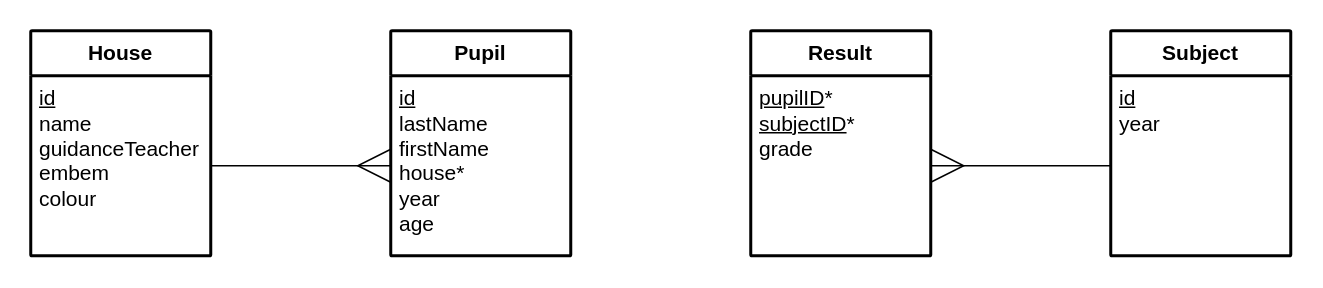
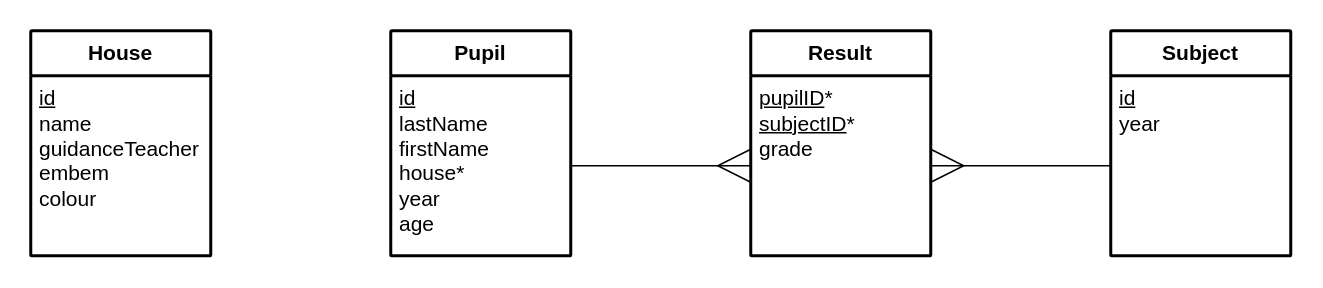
  <mxCell id="0" />
  <mxCell id="1" parent="0" />
  <mxCell id="2" value="&lt;b&gt;House&lt;/b&gt;" style="swimlane;childLayout=stackLayout;horizontal=1;startSize=30;horizontalStack=0;rounded=1;fontSize=14;fontStyle=0;strokeWidth=2;resizeParent=0;resizeLast=1;shadow=0;dashed=0;align=center;arcSize=1;whiteSpace=wrap;html=1;fillColor=none;" parent="1" vertex="1"><mxGeometry x="20" y="20" width="120" height="150" as="geometry"><mxRectangle x="170" y="370" width="80" height="50" as="alternateBounds" /></mxGeometry></mxCell>
  <mxCell id="3" value="&lt;font style=&quot;font-size: 14px;&quot;&gt;&lt;u style=&quot;&quot;&gt;id&lt;/u&gt;&lt;/font&gt;&lt;div&gt;&lt;font style=&quot;font-size: 14px;&quot;&gt;name&lt;br&gt;guidanceTeacher&lt;br&gt;embem&lt;/font&gt;&lt;/div&gt;&lt;div&gt;&lt;font style=&quot;font-size: 14px;&quot;&gt;colour&lt;br&gt;&lt;/font&gt;&lt;/div&gt;" style="align=left;strokeColor=none;fillColor=none;spacingLeft=4;fontSize=12;verticalAlign=top;resizable=0;rotatable=0;part=1;html=1;" parent="2" vertex="1"><mxGeometry y="30" width="120" height="120" as="geometry" /></mxCell>
  <mxCell id="4" style="edgeStyle=orthogonalEdgeStyle;rounded=0;orthogonalLoop=1;jettySize=auto;html=1;exitX=0.5;exitY=1;exitDx=0;exitDy=0;" parent="2" source="3" target="3" edge="1"><mxGeometry relative="1" as="geometry" /></mxCell>
  <mxCell id="5" value="&lt;b&gt;Pupil&lt;/b&gt;" style="swimlane;childLayout=stackLayout;horizontal=1;startSize=30;horizontalStack=0;rounded=1;fontSize=14;fontStyle=0;strokeWidth=2;resizeParent=0;resizeLast=1;shadow=0;dashed=0;align=center;arcSize=1;whiteSpace=wrap;html=1;fillColor=none;" parent="1" vertex="1"><mxGeometry x="260" y="20" width="120" height="150" as="geometry"><mxRectangle x="170" y="370" width="80" height="50" as="alternateBounds" /></mxGeometry></mxCell>
  <mxCell id="6" value="&lt;font style=&quot;font-size: 14px;&quot;&gt;&lt;u style=&quot;&quot;&gt;id&lt;br&gt;&lt;/u&gt;lastName&lt;br&gt;firstName&lt;br&gt;house*&lt;br&gt;year&lt;br&gt;age&lt;/font&gt;" style="align=left;strokeColor=none;fillColor=none;spacingLeft=4;fontSize=12;verticalAlign=top;resizable=0;rotatable=0;part=1;html=1;" parent="5" vertex="1"><mxGeometry y="30" width="120" height="120" as="geometry" /></mxCell>
- <mxCell id="7" style="rounded=0;orthogonalLoop=1;jettySize=auto;html=1;exitX=1;exitY=0.5;exitDx=0;exitDy=0;entryX=0;entryY=0.5;entryDx=0;entryDy=0;endArrow=ERmany;endFill=0;startSize=6;endSize=20;" parent="1" source="3" target="6" edge="1"><mxGeometry relative="1" as="geometry" /></mxCell>
  <mxCell id="8" value="&lt;b&gt;Result&lt;/b&gt;" style="swimlane;childLayout=stackLayout;horizontal=1;startSize=30;horizontalStack=0;rounded=1;fontSize=14;fontStyle=0;strokeWidth=2;resizeParent=0;resizeLast=1;shadow=0;dashed=0;align=center;arcSize=1;whiteSpace=wrap;html=1;fillColor=none;" vertex="1" parent="1"><mxGeometry x="500" y="20" width="120" height="150" as="geometry"><mxRectangle x="170" y="370" width="80" height="50" as="alternateBounds" /></mxGeometry></mxCell>
  <mxCell id="9" value="&lt;span style=&quot;font-size: 14px;&quot;&gt;&lt;u&gt;pupilID&lt;/u&gt;*&lt;/span&gt;&lt;div&gt;&lt;span style=&quot;font-size: 14px;&quot;&gt;&lt;u&gt;subjectID&lt;/u&gt;*&lt;/span&gt;&lt;/div&gt;&lt;div&gt;&lt;span style=&quot;font-size: 14px;&quot;&gt;grade&lt;/span&gt;&lt;/div&gt;" style="align=left;strokeColor=none;fillColor=none;spacingLeft=4;fontSize=12;verticalAlign=top;resizable=0;rotatable=0;part=1;html=1;" vertex="1" parent="8"><mxGeometry y="30" width="120" height="120" as="geometry" /></mxCell>
  <mxCell id="10" value="&lt;b&gt;Subject&lt;/b&gt;" style="swimlane;childLayout=stackLayout;horizontal=1;startSize=30;horizontalStack=0;rounded=1;fontSize=14;fontStyle=0;strokeWidth=2;resizeParent=0;resizeLast=1;shadow=0;dashed=0;align=center;arcSize=1;whiteSpace=wrap;html=1;fillColor=none;" vertex="1" parent="1"><mxGeometry x="740" y="20" width="120" height="150" as="geometry"><mxRectangle x="170" y="370" width="80" height="50" as="alternateBounds" /></mxGeometry></mxCell>
  <mxCell id="11" value="&lt;font style=&quot;font-size: 14px;&quot;&gt;&lt;u style=&quot;&quot;&gt;id&lt;br&gt;&lt;/u&gt;year&lt;/font&gt;" style="align=left;strokeColor=none;fillColor=none;spacingLeft=4;fontSize=12;verticalAlign=top;resizable=0;rotatable=0;part=1;html=1;" vertex="1" parent="10"><mxGeometry y="30" width="120" height="120" as="geometry" /></mxCell>
+ <mxCell id="12" style="edgeStyle=orthogonalEdgeStyle;rounded=0;orthogonalLoop=1;jettySize=auto;html=1;exitX=1;exitY=0.5;exitDx=0;exitDy=0;entryX=0;entryY=0.5;entryDx=0;entryDy=0;endArrow=ERmany;endFill=0;startSize=6;endSize=20;" edge="1" parent="1" source="6" target="9"><mxGeometry relative="1" as="geometry" /></mxCell>
  <mxCell id="13" style="edgeStyle=orthogonalEdgeStyle;shape=connector;rounded=0;orthogonalLoop=1;jettySize=auto;html=1;exitX=1;exitY=0.5;exitDx=0;exitDy=0;entryX=0;entryY=0.5;entryDx=0;entryDy=0;strokeColor=default;align=center;verticalAlign=middle;fontFamily=Helvetica;fontSize=11;fontColor=default;labelBackgroundColor=default;endArrow=none;endFill=0;startArrow=ERmany;startFill=0;targetPerimeterSpacing=0;startSize=20;sourcePerimeterSpacing=0;" edge="1" parent="1" source="9" target="11"><mxGeometry relative="1" as="geometry" /></mxCell>
